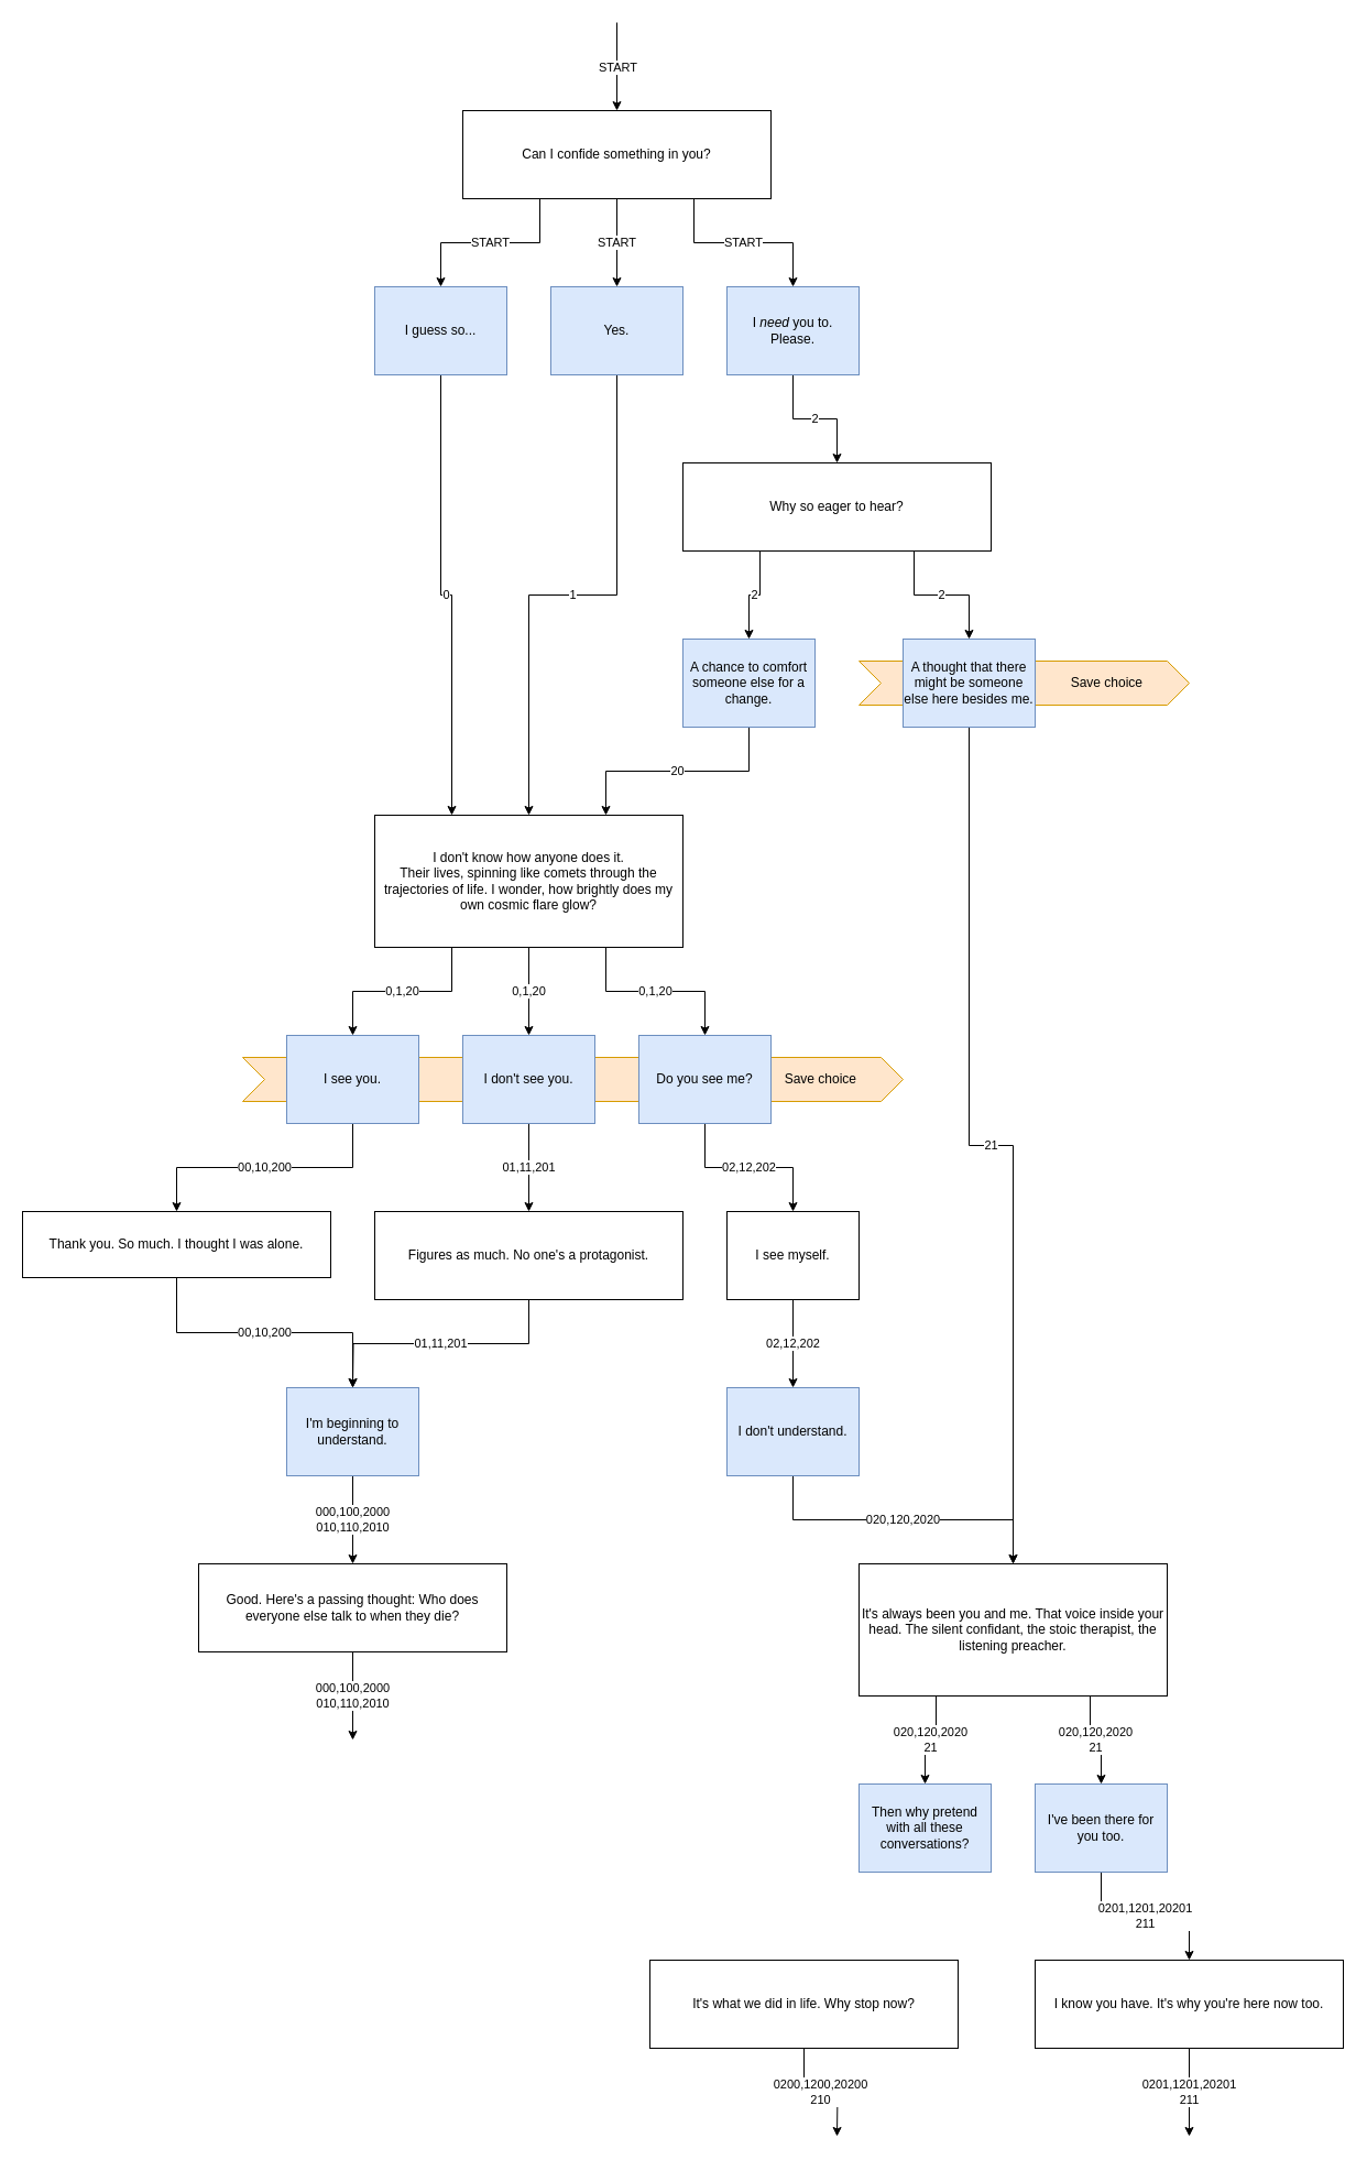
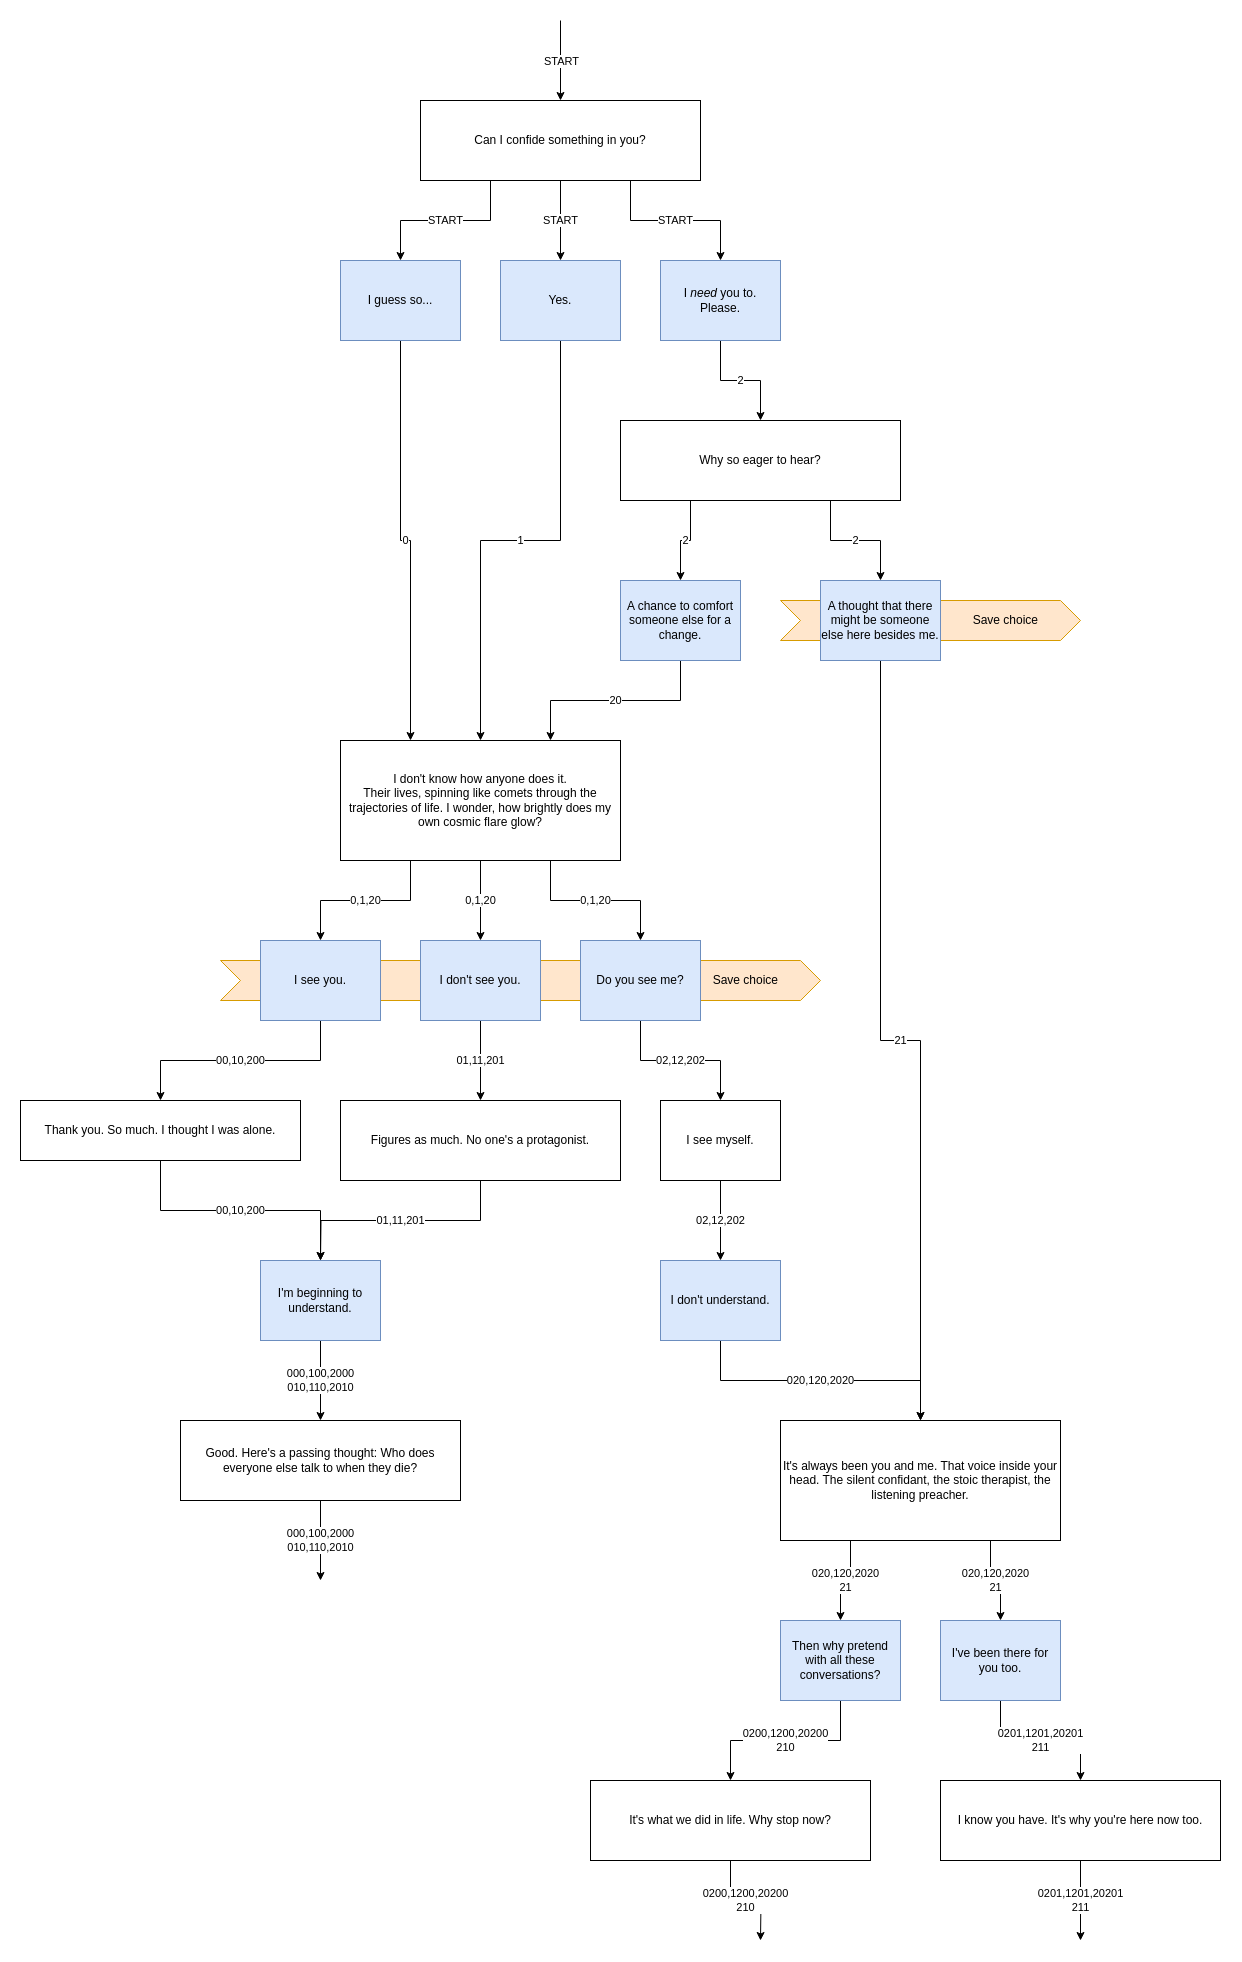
  <mxCell id="0" />
  <mxCell id="1" parent="0" />
  <mxCell id="2" value="Save choice" style="shape=step;perimeter=stepPerimeter;whiteSpace=wrap;html=1;fixedSize=1;fillColor=#ffe6cc;strokeColor=#d79b00;align=right;spacingRight=40;" vertex="1" parent="1"><mxGeometry x="220" y="960" width="600" height="40" as="geometry" /></mxCell>
  <mxCell id="3" value="Save choice" style="shape=step;perimeter=stepPerimeter;whiteSpace=wrap;html=1;fixedSize=1;fillColor=#ffe6cc;strokeColor=#d79b00;align=right;spacingRight=40;" vertex="1" parent="1"><mxGeometry x="780" y="600" width="300" height="40" as="geometry" /></mxCell>
  <mxCell id="4" value="START" style="edgeStyle=orthogonalEdgeStyle;rounded=0;orthogonalLoop=1;jettySize=auto;html=1;exitX=0.5;exitY=0;exitDx=0;exitDy=0;startArrow=classic;startFill=1;endArrow=none;endFill=0;" edge="1" parent="1" source="8"><mxGeometry relative="1" as="geometry"><mxPoint x="560" y="20" as="targetPoint" /></mxGeometry></mxCell>
  <mxCell id="5" value="START" style="edgeStyle=orthogonalEdgeStyle;rounded=0;orthogonalLoop=1;jettySize=auto;html=1;exitX=0.5;exitY=1;exitDx=0;exitDy=0;entryX=0.5;entryY=0;entryDx=0;entryDy=0;" edge="1" parent="1" source="8" target="12"><mxGeometry relative="1" as="geometry" /></mxCell>
  <mxCell id="6" value="START" style="edgeStyle=orthogonalEdgeStyle;rounded=0;orthogonalLoop=1;jettySize=auto;html=1;exitX=0.25;exitY=1;exitDx=0;exitDy=0;entryX=0.5;entryY=0;entryDx=0;entryDy=0;" edge="1" parent="1" source="8" target="10"><mxGeometry relative="1" as="geometry" /></mxCell>
  <mxCell id="7" value="START" style="edgeStyle=orthogonalEdgeStyle;rounded=0;orthogonalLoop=1;jettySize=auto;html=1;exitX=0.75;exitY=1;exitDx=0;exitDy=0;entryX=0.5;entryY=0;entryDx=0;entryDy=0;" edge="1" parent="1" source="8" target="14"><mxGeometry relative="1" as="geometry" /></mxCell>
  <mxCell id="8" value="Can I confide something in you?" style="rounded=0;whiteSpace=wrap;html=1;" vertex="1" parent="1"><mxGeometry x="420" y="100" width="280" height="80" as="geometry" /></mxCell>
  <mxCell id="9" value="0" style="edgeStyle=orthogonalEdgeStyle;rounded=0;orthogonalLoop=1;jettySize=auto;html=1;exitX=0.5;exitY=1;exitDx=0;exitDy=0;entryX=0.25;entryY=0;entryDx=0;entryDy=0;" edge="1" parent="1" source="10" target="21"><mxGeometry relative="1" as="geometry" /></mxCell>
  <mxCell id="10" value="I guess so..." style="rounded=0;whiteSpace=wrap;html=1;fillColor=#dae8fc;strokeColor=#6c8ebf;" vertex="1" parent="1"><mxGeometry x="340" y="260" width="120" height="80" as="geometry" /></mxCell>
  <mxCell id="11" value="1" style="edgeStyle=orthogonalEdgeStyle;rounded=0;orthogonalLoop=1;jettySize=auto;html=1;exitX=0.5;exitY=1;exitDx=0;exitDy=0;entryX=0.5;entryY=0;entryDx=0;entryDy=0;" edge="1" parent="1" source="12" target="21"><mxGeometry relative="1" as="geometry" /></mxCell>
  <mxCell id="12" value="Yes." style="rounded=0;whiteSpace=wrap;html=1;fillColor=#dae8fc;strokeColor=#6c8ebf;" vertex="1" parent="1"><mxGeometry x="500" y="260" width="120" height="80" as="geometry" /></mxCell>
  <mxCell id="13" value="2" style="edgeStyle=orthogonalEdgeStyle;rounded=0;orthogonalLoop=1;jettySize=auto;html=1;exitX=0.5;exitY=1;exitDx=0;exitDy=0;entryX=0.5;entryY=0;entryDx=0;entryDy=0;" edge="1" parent="1" source="14" target="17"><mxGeometry relative="1" as="geometry" /></mxCell>
  <mxCell id="14" value="I &lt;i&gt;need&lt;/i&gt;&amp;nbsp;you to.&lt;br&gt;Please." style="rounded=0;whiteSpace=wrap;html=1;fillColor=#dae8fc;strokeColor=#6c8ebf;" vertex="1" parent="1"><mxGeometry x="660" y="260" width="120" height="80" as="geometry" /></mxCell>
  <mxCell id="15" value="2" style="edgeStyle=orthogonalEdgeStyle;rounded=0;orthogonalLoop=1;jettySize=auto;html=1;exitX=0.25;exitY=1;exitDx=0;exitDy=0;entryX=0.5;entryY=0;entryDx=0;entryDy=0;" edge="1" parent="1" source="17" target="23"><mxGeometry relative="1" as="geometry" /></mxCell>
  <mxCell id="16" value="2" style="edgeStyle=orthogonalEdgeStyle;rounded=0;orthogonalLoop=1;jettySize=auto;html=1;exitX=0.75;exitY=1;exitDx=0;exitDy=0;entryX=0.5;entryY=0;entryDx=0;entryDy=0;" edge="1" parent="1" source="17" target="25"><mxGeometry relative="1" as="geometry" /></mxCell>
  <mxCell id="17" value="Why so eager to hear?" style="rounded=0;whiteSpace=wrap;html=1;" vertex="1" parent="1"><mxGeometry x="620" y="420" width="280" height="80" as="geometry" /></mxCell>
  <mxCell id="18" value="0,1,20" style="edgeStyle=orthogonalEdgeStyle;rounded=0;orthogonalLoop=1;jettySize=auto;html=1;exitX=0.75;exitY=1;exitDx=0;exitDy=0;entryX=0.5;entryY=0;entryDx=0;entryDy=0;" edge="1" parent="1" source="21" target="36"><mxGeometry relative="1" as="geometry" /></mxCell>
  <mxCell id="19" value="0,1,20" style="edgeStyle=orthogonalEdgeStyle;rounded=0;orthogonalLoop=1;jettySize=auto;html=1;exitX=0.5;exitY=1;exitDx=0;exitDy=0;entryX=0.5;entryY=0;entryDx=0;entryDy=0;" edge="1" parent="1" source="21" target="34"><mxGeometry relative="1" as="geometry" /></mxCell>
  <mxCell id="20" value="0,1,20" style="edgeStyle=orthogonalEdgeStyle;rounded=0;orthogonalLoop=1;jettySize=auto;html=1;exitX=0.25;exitY=1;exitDx=0;exitDy=0;entryX=0.5;entryY=0;entryDx=0;entryDy=0;" edge="1" parent="1" source="21" target="38"><mxGeometry relative="1" as="geometry" /></mxCell>
  <mxCell id="21" value="I don't know how anyone does it.&lt;br&gt;Their lives, spinning like comets through the trajectories of life. I wonder, how brightly does my own cosmic flare glow?" style="rounded=0;whiteSpace=wrap;html=1;" vertex="1" parent="1"><mxGeometry x="340" y="740" width="280" height="120" as="geometry" /></mxCell>
  <mxCell id="22" value="20" style="edgeStyle=orthogonalEdgeStyle;rounded=0;orthogonalLoop=1;jettySize=auto;html=1;exitX=0.5;exitY=1;exitDx=0;exitDy=0;entryX=0.75;entryY=0;entryDx=0;entryDy=0;" edge="1" parent="1" source="23" target="21"><mxGeometry relative="1" as="geometry" /></mxCell>
  <mxCell id="23" value="A chance to comfort someone else for a change." style="rounded=0;whiteSpace=wrap;html=1;fillColor=#dae8fc;strokeColor=#6c8ebf;" vertex="1" parent="1"><mxGeometry x="620" y="580" width="120" height="80" as="geometry" /></mxCell>
  <mxCell id="24" value="21" style="edgeStyle=orthogonalEdgeStyle;rounded=0;orthogonalLoop=1;jettySize=auto;html=1;exitX=0.5;exitY=1;exitDx=0;exitDy=0;entryX=0.5;entryY=0;entryDx=0;entryDy=0;" edge="1" parent="1" source="25" target="28"><mxGeometry relative="1" as="geometry" /></mxCell>
  <mxCell id="25" value="A thought that there might be someone else here besides me." style="rounded=0;whiteSpace=wrap;html=1;fillColor=#dae8fc;strokeColor=#6c8ebf;" vertex="1" parent="1"><mxGeometry x="820" y="580" width="120" height="80" as="geometry" /></mxCell>
  <mxCell id="26" value="020,120,2020&lt;br&gt;21" style="edgeStyle=orthogonalEdgeStyle;rounded=0;orthogonalLoop=1;jettySize=auto;html=1;exitX=0.25;exitY=1;exitDx=0;exitDy=0;entryX=0.5;entryY=0;entryDx=0;entryDy=0;" edge="1" parent="1" source="28" target="30"><mxGeometry relative="1" as="geometry"><mxPoint as="offset" /></mxGeometry></mxCell>
  <mxCell id="27" value="020,120,2020&lt;br style=&quot;border-color: var(--border-color);&quot;&gt;21" style="edgeStyle=orthogonalEdgeStyle;rounded=0;orthogonalLoop=1;jettySize=auto;html=1;exitX=0.75;exitY=1;exitDx=0;exitDy=0;entryX=0.5;entryY=0;entryDx=0;entryDy=0;" edge="1" parent="1" source="28" target="32"><mxGeometry relative="1" as="geometry" /></mxCell>
  <mxCell id="28" value="It's always been you and me. That voice inside your head. The silent confidant, the stoic therapist, the listening preacher." style="rounded=0;whiteSpace=wrap;html=1;" vertex="1" parent="1"><mxGeometry x="780" y="1420" width="280" height="120" as="geometry" /></mxCell>
+ <mxCell id="29" value="0200,1200,20200&lt;br style=&quot;border-color: var(--border-color);&quot;&gt;210" style="edgeStyle=orthogonalEdgeStyle;rounded=0;orthogonalLoop=1;jettySize=auto;html=1;exitX=0.5;exitY=1;exitDx=0;exitDy=0;entryX=0.5;entryY=0;entryDx=0;entryDy=0;" edge="1" parent="1" source="30" target="52"><mxGeometry relative="1" as="geometry"><mxPoint as="offset" /></mxGeometry></mxCell>
  <mxCell id="30" value="Then why pretend with all these conversations?" style="rounded=0;whiteSpace=wrap;html=1;fillColor=#dae8fc;strokeColor=#6c8ebf;" vertex="1" parent="1"><mxGeometry x="780" y="1620" width="120" height="80" as="geometry" /></mxCell>
  <mxCell id="31" value="0201,1201,20201&lt;br style=&quot;border-color: var(--border-color);&quot;&gt;211" style="edgeStyle=orthogonalEdgeStyle;rounded=0;orthogonalLoop=1;jettySize=auto;html=1;exitX=0.5;exitY=1;exitDx=0;exitDy=0;entryX=0.5;entryY=0;entryDx=0;entryDy=0;" edge="1" parent="1" source="32" target="54"><mxGeometry relative="1" as="geometry" /></mxCell>
  <mxCell id="32" value="I've been there for you too." style="rounded=0;whiteSpace=wrap;html=1;fillColor=#dae8fc;strokeColor=#6c8ebf;" vertex="1" parent="1"><mxGeometry x="940" y="1620" width="120" height="80" as="geometry" /></mxCell>
  <mxCell id="33" value="01,11,201" style="edgeStyle=orthogonalEdgeStyle;rounded=0;orthogonalLoop=1;jettySize=auto;html=1;exitX=0.5;exitY=1;exitDx=0;exitDy=0;entryX=0.5;entryY=0;entryDx=0;entryDy=0;" edge="1" parent="1" source="34" target="42"><mxGeometry relative="1" as="geometry" /></mxCell>
  <mxCell id="34" value="I don't see you." style="rounded=0;whiteSpace=wrap;html=1;fillColor=#dae8fc;strokeColor=#6c8ebf;" vertex="1" parent="1"><mxGeometry x="420" y="940" width="120" height="80" as="geometry" /></mxCell>
  <mxCell id="35" value="02,12,202" style="edgeStyle=orthogonalEdgeStyle;rounded=0;orthogonalLoop=1;jettySize=auto;html=1;exitX=0.5;exitY=1;exitDx=0;exitDy=0;entryX=0.5;entryY=0;entryDx=0;entryDy=0;" edge="1" parent="1" source="36" target="44"><mxGeometry relative="1" as="geometry"><mxPoint as="offset" /></mxGeometry></mxCell>
  <mxCell id="36" value="Do you see me?" style="rounded=0;whiteSpace=wrap;html=1;fillColor=#dae8fc;strokeColor=#6c8ebf;" vertex="1" parent="1"><mxGeometry x="580" y="940" width="120" height="80" as="geometry" /></mxCell>
  <mxCell id="37" value="00,10,200" style="edgeStyle=orthogonalEdgeStyle;rounded=0;orthogonalLoop=1;jettySize=auto;html=1;exitX=0.5;exitY=1;exitDx=0;exitDy=0;entryX=0.5;entryY=0;entryDx=0;entryDy=0;" edge="1" parent="1" source="38" target="40"><mxGeometry relative="1" as="geometry"><mxPoint as="offset" /></mxGeometry></mxCell>
  <mxCell id="38" value="I see you." style="rounded=0;whiteSpace=wrap;html=1;fillColor=#dae8fc;strokeColor=#6c8ebf;" vertex="1" parent="1"><mxGeometry x="260" y="940" width="120" height="80" as="geometry" /></mxCell>
  <mxCell id="39" value="00,10,200" style="edgeStyle=orthogonalEdgeStyle;rounded=0;orthogonalLoop=1;jettySize=auto;html=1;exitX=0.5;exitY=1;exitDx=0;exitDy=0;entryX=0.5;entryY=0;entryDx=0;entryDy=0;" edge="1" parent="1" source="40" target="48"><mxGeometry relative="1" as="geometry"><mxPoint as="offset" /></mxGeometry></mxCell>
  <mxCell id="40" value="Thank you. So much. I thought I was alone." style="rounded=0;whiteSpace=wrap;html=1;" vertex="1" parent="1"><mxGeometry x="20" y="1100" width="280" height="60" as="geometry" /></mxCell>
  <mxCell id="41" value="01,11,201" style="edgeStyle=orthogonalEdgeStyle;rounded=0;orthogonalLoop=1;jettySize=auto;html=1;exitX=0.5;exitY=1;exitDx=0;exitDy=0;" edge="1" parent="1" source="42"><mxGeometry relative="1" as="geometry"><mxPoint x="320" y="1260" as="targetPoint" /></mxGeometry></mxCell>
  <mxCell id="42" value="Figures as much. No one's a protagonist." style="rounded=0;whiteSpace=wrap;html=1;" vertex="1" parent="1"><mxGeometry x="340" y="1100" width="280" height="80" as="geometry" /></mxCell>
  <mxCell id="43" value="02,12,202" style="edgeStyle=orthogonalEdgeStyle;rounded=0;orthogonalLoop=1;jettySize=auto;html=1;exitX=0.5;exitY=1;exitDx=0;exitDy=0;entryX=0.5;entryY=0;entryDx=0;entryDy=0;" edge="1" parent="1" source="44" target="46"><mxGeometry relative="1" as="geometry" /></mxCell>
  <mxCell id="44" value="I see myself." style="rounded=0;whiteSpace=wrap;html=1;" vertex="1" parent="1"><mxGeometry x="660" y="1100" width="120" height="80" as="geometry" /></mxCell>
  <mxCell id="45" value="020,120,2020" style="edgeStyle=orthogonalEdgeStyle;rounded=0;orthogonalLoop=1;jettySize=auto;html=1;exitX=0.5;exitY=1;exitDx=0;exitDy=0;entryX=0.5;entryY=0;entryDx=0;entryDy=0;" edge="1" parent="1" source="46" target="28"><mxGeometry relative="1" as="geometry" /></mxCell>
  <mxCell id="46" value="I don't understand." style="rounded=0;whiteSpace=wrap;html=1;fillColor=#dae8fc;strokeColor=#6c8ebf;" vertex="1" parent="1"><mxGeometry x="660" y="1260" width="120" height="80" as="geometry" /></mxCell>
  <mxCell id="47" value="000,100,2000&lt;br&gt;010,110,2010" style="edgeStyle=orthogonalEdgeStyle;rounded=0;orthogonalLoop=1;jettySize=auto;html=1;exitX=0.5;exitY=1;exitDx=0;exitDy=0;entryX=0.5;entryY=0;entryDx=0;entryDy=0;" edge="1" parent="1" source="48" target="50"><mxGeometry relative="1" as="geometry" /></mxCell>
  <mxCell id="48" value="I'm beginning to understand." style="rounded=0;whiteSpace=wrap;html=1;fillColor=#dae8fc;strokeColor=#6c8ebf;" vertex="1" parent="1"><mxGeometry x="260" y="1260" width="120" height="80" as="geometry" /></mxCell>
  <mxCell id="49" value="000,100,2000&lt;br style=&quot;border-color: var(--border-color);&quot;&gt;010,110,2010" style="edgeStyle=orthogonalEdgeStyle;rounded=0;orthogonalLoop=1;jettySize=auto;html=1;exitX=0.5;exitY=1;exitDx=0;exitDy=0;" edge="1" parent="1" source="50"><mxGeometry relative="1" as="geometry"><mxPoint x="320" y="1580" as="targetPoint" /></mxGeometry></mxCell>
  <mxCell id="50" value="Good. Here's a passing thought: Who does everyone else talk to when they die?" style="rounded=0;whiteSpace=wrap;html=1;" vertex="1" parent="1"><mxGeometry x="180" y="1420" width="280" height="80" as="geometry" /></mxCell>
  <mxCell id="51" value="0200,1200,20200&lt;br style=&quot;border-color: var(--border-color);&quot;&gt;210" style="edgeStyle=orthogonalEdgeStyle;rounded=0;orthogonalLoop=1;jettySize=auto;html=1;exitX=0.5;exitY=1;exitDx=0;exitDy=0;" edge="1" parent="1" source="52"><mxGeometry relative="1" as="geometry"><mxPoint x="760" y="1940" as="targetPoint" /></mxGeometry></mxCell>
  <mxCell id="52" value="It's what we did in life. Why stop now?" style="rounded=0;whiteSpace=wrap;html=1;" vertex="1" parent="1"><mxGeometry x="590" y="1780" width="280" height="80" as="geometry" /></mxCell>
  <mxCell id="53" value="0201,1201,20201&lt;br style=&quot;border-color: var(--border-color);&quot;&gt;211" style="edgeStyle=orthogonalEdgeStyle;rounded=0;orthogonalLoop=1;jettySize=auto;html=1;exitX=0.5;exitY=1;exitDx=0;exitDy=0;" edge="1" parent="1" source="54"><mxGeometry relative="1" as="geometry"><mxPoint x="1080" y="1940" as="targetPoint" /></mxGeometry></mxCell>
  <mxCell id="54" value="I know you have. It's why you're here now too." style="rounded=0;whiteSpace=wrap;html=1;" vertex="1" parent="1"><mxGeometry x="940" y="1780" width="280" height="80" as="geometry" /></mxCell>
